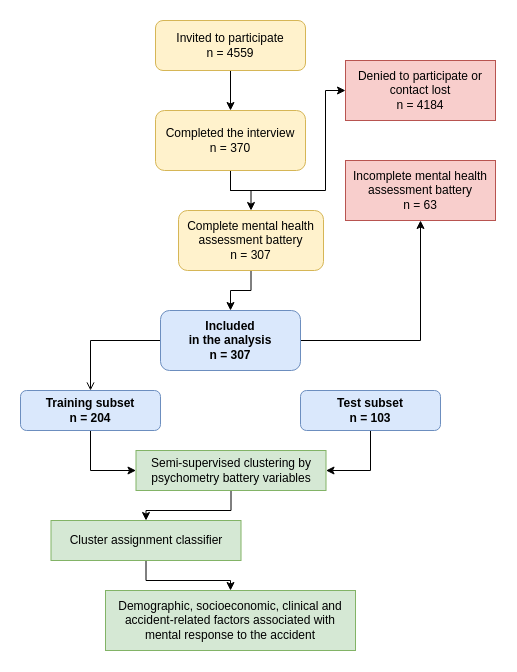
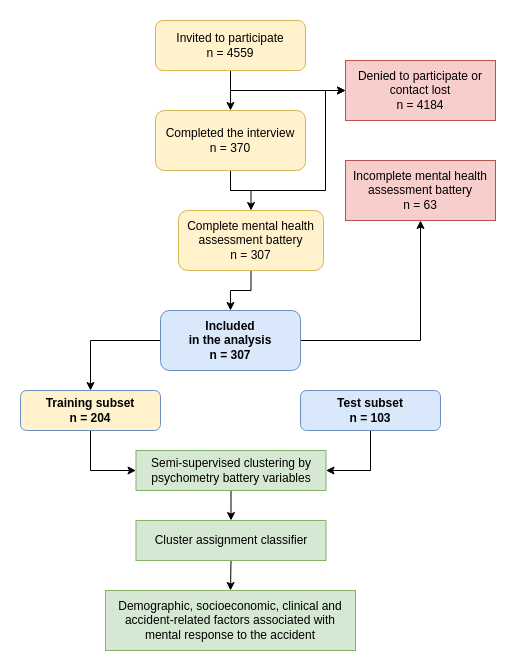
  <mxCell id="0" />
  <mxCell id="1" parent="0" />
+ <mxCell id="2" style="edgeStyle=orthogonalEdgeStyle;rounded=0;orthogonalLoop=1;jettySize=auto;html=1;exitX=0.5;exitY=1;exitDx=0;exitDy=0;entryX=0;entryY=0.5;entryDx=0;entryDy=0;" parent="1" source="4" target="8" edge="1"><mxGeometry relative="1" as="geometry"><Array as="points"><mxPoint x="230" y="90" /></Array></mxGeometry></mxCell>
  <mxCell id="3" style="edgeStyle=orthogonalEdgeStyle;rounded=0;orthogonalLoop=1;jettySize=auto;html=1;exitX=0.5;exitY=1;exitDx=0;exitDy=0;entryX=0.5;entryY=0;entryDx=0;entryDy=0;" parent="1" source="4" target="7" edge="1"><mxGeometry relative="1" as="geometry" /></mxCell>
  <mxCell id="4" value="Invited to participate&lt;br&gt;n = 4559" style="rounded=1;whiteSpace=wrap;html=1;fillColor=#fff2cc;strokeColor=#d6b656;" parent="1" vertex="1"><mxGeometry x="155" width="150" height="50" as="geometry" y="20" /></mxCell>
  <mxCell id="5" style="edgeStyle=orthogonalEdgeStyle;rounded=0;orthogonalLoop=1;jettySize=auto;html=1;exitX=0.5;exitY=1;exitDx=0;exitDy=0;entryX=0.5;entryY=0;entryDx=0;entryDy=0;" parent="1" source="7" target="11" edge="1"><mxGeometry relative="1" as="geometry" /></mxCell>
  <mxCell id="6" style="edgeStyle=orthogonalEdgeStyle;rounded=0;orthogonalLoop=1;jettySize=auto;html=1;exitX=0.5;exitY=1;exitDx=0;exitDy=0;" parent="1" source="7" target="8" edge="1"><mxGeometry relative="1" as="geometry" /></mxCell>
  <mxCell id="7" value="Completed the interview&lt;br&gt;n = 370" style="rounded=1;whiteSpace=wrap;html=1;fillColor=#fff2cc;strokeColor=#d6b656;" parent="1" vertex="1"><mxGeometry x="155" y="110" width="150" height="60" as="geometry" /></mxCell>
  <mxCell id="8" value="Denied to participate or contact lost&lt;br&gt;n = 4184" style="rounded=0;whiteSpace=wrap;html=1;fillColor=#f8cecc;strokeColor=#b85450;" parent="1" vertex="1"><mxGeometry x="345" y="60" width="150" height="60" as="geometry" /></mxCell>
  <mxCell id="9" value="Incomplete mental health assessment battery&lt;br&gt;n = 63" style="rounded=0;whiteSpace=wrap;html=1;fillColor=#f8cecc;strokeColor=#b85450;" parent="1" vertex="1"><mxGeometry x="345" y="160" width="150" height="60" as="geometry" /></mxCell>
  <mxCell id="10" style="edgeStyle=orthogonalEdgeStyle;rounded=0;orthogonalLoop=1;jettySize=auto;html=1;exitX=0.5;exitY=1;exitDx=0;exitDy=0;entryX=0.5;entryY=0;entryDx=0;entryDy=0;" parent="1" source="11" target="14" edge="1"><mxGeometry relative="1" as="geometry" /></mxCell>
  <mxCell id="11" value="Complete mental health assessment battery&lt;br&gt;n = 307" style="rounded=1;whiteSpace=wrap;html=1;fillColor=#fff2cc;strokeColor=#d6b656;" parent="1" vertex="1"><mxGeometry x="178" y="210" width="145" height="60" as="geometry" /></mxCell>
  <mxCell id="12" style="edgeStyle=orthogonalEdgeStyle;rounded=0;orthogonalLoop=1;jettySize=auto;html=1;exitX=1;exitY=0.5;exitDx=0;exitDy=0;" parent="1" source="14" target="9" edge="1"><mxGeometry relative="1" as="geometry" /></mxCell>
- <mxCell id="13" style="edgeStyle=orthogonalEdgeStyle;rounded=0;orthogonalLoop=1;jettySize=auto;html=1;exitX=0;exitY=0.5;exitDx=0;exitDy=0;entryX=0.5;entryY=0;entryDx=0;entryDy=0;endArrow=open;" parent="1" source="14" target="16" edge="1"><mxGeometry relative="1" as="geometry" /></mxCell>
+ <mxCell id="13" style="edgeStyle=orthogonalEdgeStyle;rounded=0;orthogonalLoop=1;jettySize=auto;html=1;exitX=0;exitY=0.5;exitDx=0;exitDy=0;entryX=0.5;entryY=0;entryDx=0;entryDy=0;" parent="1" source="14" target="16" edge="1"><mxGeometry relative="1" as="geometry" /></mxCell>
  <mxCell id="14" value="Included&lt;br&gt;in the analysis&lt;br&gt;n = 307" style="rounded=1;whiteSpace=wrap;html=1;fillColor=#dae8fc;strokeColor=#6c8ebf;fontStyle=1" parent="1" vertex="1"><mxGeometry x="160" y="310" width="140" height="60" as="geometry" /></mxCell>
  <mxCell id="15" style="edgeStyle=orthogonalEdgeStyle;rounded=0;orthogonalLoop=1;jettySize=auto;html=1;exitX=0.5;exitY=1;exitDx=0;exitDy=0;entryX=0;entryY=0.5;entryDx=0;entryDy=0;" parent="1" source="16" target="20" edge="1"><mxGeometry relative="1" as="geometry" /></mxCell>
- <mxCell id="16" value="Training subset&lt;br&gt;n = 204" style="rounded=1;whiteSpace=wrap;html=1;fillColor=#dae8fc;strokeColor=#6c8ebf;fontStyle=1" parent="1" vertex="1"><mxGeometry y="390" width="140" height="40" as="geometry" x="20" /></mxCell>
+ <mxCell id="16" value="Training subset&lt;br&gt;n = 204" style="rounded=1;whiteSpace=wrap;html=1;fillColor=#fff2cc;strokeColor=#6c8ebf;fontStyle=1;" parent="1" vertex="1"><mxGeometry y="390" width="140" height="40" as="geometry" x="20" /></mxCell>
  <mxCell id="17" style="edgeStyle=orthogonalEdgeStyle;rounded=0;orthogonalLoop=1;jettySize=auto;html=1;entryX=1;entryY=0.5;entryDx=0;entryDy=0;" parent="1" source="18" target="20" edge="1"><mxGeometry relative="1" as="geometry" /></mxCell>
  <mxCell id="18" value="Test subset&lt;br&gt;n = 103" style="rounded=1;whiteSpace=wrap;html=1;fillColor=#dae8fc;strokeColor=#6c8ebf;fontStyle=1" parent="1" vertex="1"><mxGeometry x="300" y="390" width="140" height="40" as="geometry" /></mxCell>
  <mxCell id="19" style="edgeStyle=orthogonalEdgeStyle;rounded=0;orthogonalLoop=1;jettySize=auto;html=1;exitX=0.5;exitY=1;exitDx=0;exitDy=0;entryX=0.5;entryY=0;entryDx=0;entryDy=0;" parent="1" source="20" target="22" edge="1"><mxGeometry relative="1" as="geometry" /></mxCell>
  <mxCell id="20" value="Semi-supervised clustering by psychometry battery variables" style="rounded=0;whiteSpace=wrap;html=1;fillColor=#d5e8d4;strokeColor=#82b366;" parent="1" vertex="1"><mxGeometry x="135.5" y="450" width="190" height="40" as="geometry" /></mxCell>
  <mxCell id="21" style="edgeStyle=orthogonalEdgeStyle;rounded=0;orthogonalLoop=1;jettySize=auto;html=1;exitX=0.5;exitY=1;exitDx=0;exitDy=0;entryX=0.5;entryY=0;entryDx=0;entryDy=0;" parent="1" source="22" target="23" edge="1"><mxGeometry relative="1" as="geometry" /></mxCell>
- <mxCell id="22" value="Cluster assignment classifier" style="rounded=0;whiteSpace=wrap;html=1;fillColor=#d5e8d4;strokeColor=#82b366;" parent="1" vertex="1"><mxGeometry x="50.5" y="520" width="190" height="40" as="geometry" /></mxCell>
+ <mxCell id="22" value="Cluster assignment classifier" style="rounded=0;whiteSpace=wrap;html=1;fillColor=#d5e8d4;strokeColor=#82b366;" parent="1" vertex="1"><mxGeometry x="135.5" y="520" width="190" height="40" as="geometry" /></mxCell>
  <mxCell id="23" value="Demographic, socioeconomic, clinical and accident-related factors associated with mental response to the accident" style="rounded=0;whiteSpace=wrap;html=1;fillColor=#d5e8d4;strokeColor=#82b366;" parent="1" vertex="1"><mxGeometry x="105" y="590" width="250" height="60" as="geometry" /></mxCell>
